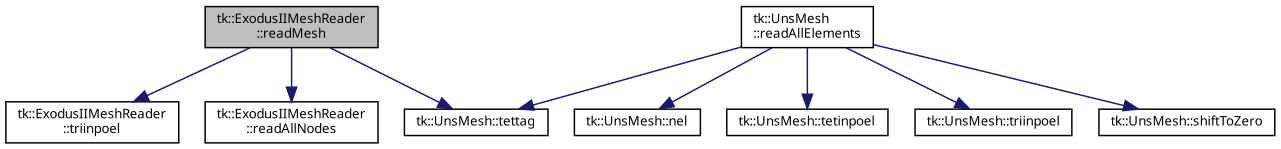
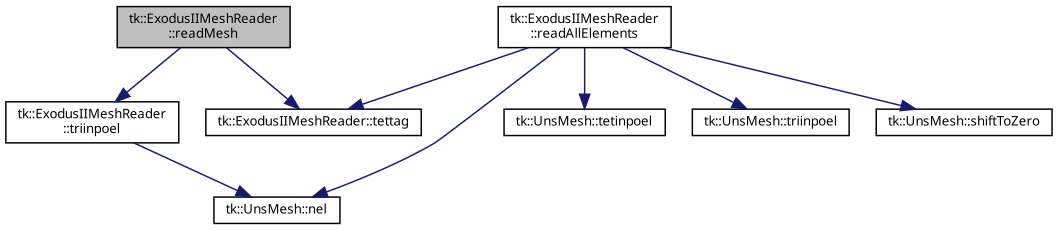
  digraph {
    rankdir=TB
    node [color=black fontname="sans-serif" fontsize=9 shape=record]
    edge [color=midnightblue fontname="sans-serif" fontsize=9 labelfontname="sans-serif" labelfontsize=9 style=solid]
    n1 [fillcolor=grey75 fontcolor=black height=0.2 label="tk::ExodusIIMeshReader\l::readMesh" style=filled width=0.4]
    n2 [height=0.2 label="tk::ExodusIIMeshReader\l::triinpoel" width=0.4]
-   n3 [height=0.2 label="tk::ExodusIIMeshReader\l::readAllNodes" width=0.4]
-   n4 [height=0.2 label="tk::UnsMesh::tettag" width=0.4]
-   n5 [height=0.2 label="tk::UnsMesh\l::readAllElements" width=0.4]
+   n4 [height=0.2 label="tk::ExodusIIMeshReader::tettag" width=0.4]
+   n5 [height=0.2 label="tk::ExodusIIMeshReader\l::readAllElements" width=0.4]
    n6 [height=0.2 label="tk::UnsMesh::nel" width=0.4]
    n7 [height=0.2 label="tk::UnsMesh::tetinpoel" width=0.4]
    n8 [height=0.2 label="tk::UnsMesh::triinpoel" width=0.4]
    n9 [height=0.2 label="tk::UnsMesh::shiftToZero" width=0.4]
    n1 -> n2
-   n1 -> n3
    n1 -> n4
+   n2 -> n6
    n5 -> n4
    n5 -> n6
    n5 -> n7
    n5 -> n8
    n5 -> n9
  }
